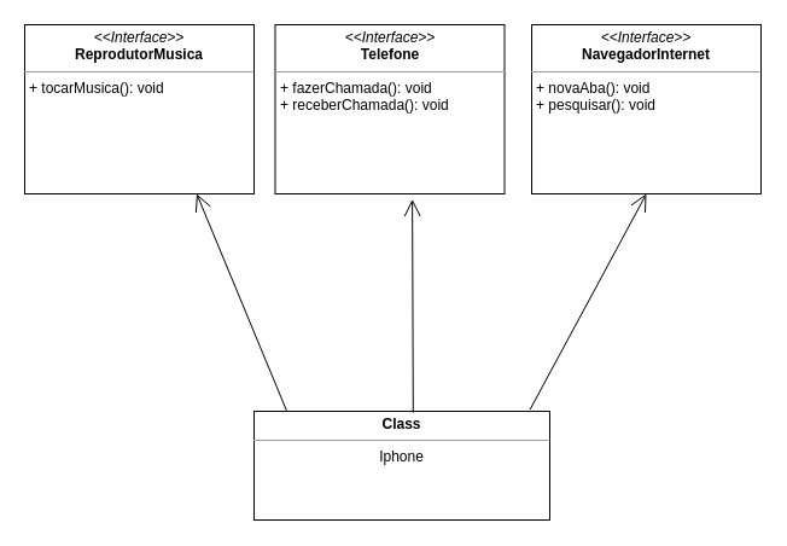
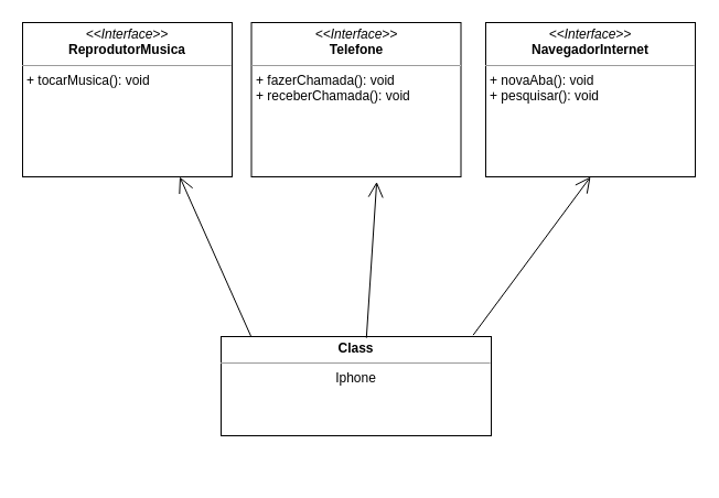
  <mxCell id="0" />
  <mxCell id="1" parent="0" />
- <mxCell id="2" value="&lt;p style=&quot;margin: 4px 0px 0px;&quot;&gt;&lt;b&gt;Class&lt;/b&gt;&lt;/p&gt;&lt;hr size=&quot;1&quot;&gt;&lt;div style=&quot;height:2px;&quot;&gt;Iphone&lt;/div&gt;" style="verticalAlign=middle;align=center;overflow=fill;fontSize=12;fontFamily=Helvetica;html=1;whiteSpace=wrap;" vertex="1" parent="1"><mxGeometry x="210" y="340" width="245" height="90" as="geometry" /></mxCell>
+ <mxCell id="2" value="&lt;p style=&quot;margin: 4px 0px 0px;&quot;&gt;&lt;b&gt;Class&lt;/b&gt;&lt;/p&gt;&lt;hr size=&quot;1&quot;&gt;&lt;div style=&quot;height:2px;&quot;&gt;Iphone&lt;/div&gt;" style="verticalAlign=middle;align=center;overflow=fill;fontSize=12;fontFamily=Helvetica;html=1;whiteSpace=wrap;" vertex="1" parent="1"><mxGeometry x="200" y="305" width="245" height="90" as="geometry" /></mxCell>
  <mxCell id="3" value="" style="endArrow=open;endFill=1;endSize=12;html=1;rounded=0;exitX=0.538;exitY=0.013;exitDx=0;exitDy=0;exitPerimeter=0;entryX=0.598;entryY=1.032;entryDx=0;entryDy=0;entryPerimeter=0;" edge="1" parent="1" source="2" target="6"><mxGeometry width="160" relative="1" as="geometry"><mxPoint x="210" y="330" as="sourcePoint" /><mxPoint x="326.355" y="160" as="targetPoint" /></mxGeometry></mxCell>
  <mxCell id="4" value="" style="endArrow=open;endFill=1;endSize=12;html=1;rounded=0;exitX=0.933;exitY=-0.015;exitDx=0;exitDy=0;exitPerimeter=0;entryX=0.5;entryY=1;entryDx=0;entryDy=0;" edge="1" parent="1" source="2" target="7"><mxGeometry width="160" relative="1" as="geometry"><mxPoint x="210" y="330" as="sourcePoint" /><mxPoint x="521.576" y="160" as="targetPoint" /></mxGeometry></mxCell>
  <mxCell id="5" value="&lt;p style=&quot;margin:0px;margin-top:4px;text-align:center;&quot;&gt;&lt;i&gt;&amp;lt;&amp;lt;Interface&amp;gt;&amp;gt;&lt;/i&gt;&lt;br&gt;&lt;b&gt;ReprodutorMusica&lt;/b&gt;&lt;/p&gt;&lt;hr size=&quot;1&quot;&gt;&lt;p style=&quot;margin:0px;margin-left:4px;&quot;&gt;+ tocarMusica(): void&lt;br&gt;&lt;/p&gt;" style="verticalAlign=top;align=left;overflow=fill;fontSize=12;fontFamily=Helvetica;html=1;whiteSpace=wrap;" vertex="1" parent="1"><mxGeometry x="20" y="20" width="190" height="140" as="geometry" /></mxCell>
  <mxCell id="6" value="&lt;p style=&quot;margin:0px;margin-top:4px;text-align:center;&quot;&gt;&lt;i&gt;&amp;lt;&amp;lt;Interface&amp;gt;&amp;gt;&lt;/i&gt;&lt;br&gt;&lt;b&gt;Telefone&lt;/b&gt;&lt;/p&gt;&lt;hr size=&quot;1&quot;&gt;&lt;p style=&quot;margin:0px;margin-left:4px;&quot;&gt;+ fazerChamada(): void&lt;br&gt;&lt;/p&gt;&lt;p style=&quot;margin:0px;margin-left:4px;&quot;&gt;+ receberChamada(): void&lt;br&gt;&lt;/p&gt;" style="verticalAlign=top;align=left;overflow=fill;fontSize=12;fontFamily=Helvetica;html=1;whiteSpace=wrap;" vertex="1" parent="1"><mxGeometry x="227.5" y="20" width="190" height="140" as="geometry" /></mxCell>
  <mxCell id="7" value="&lt;p style=&quot;margin:0px;margin-top:4px;text-align:center;&quot;&gt;&lt;i&gt;&amp;lt;&amp;lt;Interface&amp;gt;&amp;gt;&lt;/i&gt;&lt;br&gt;&lt;b&gt;NavegadorInternet&lt;/b&gt;&lt;/p&gt;&lt;hr size=&quot;1&quot;&gt;&lt;p style=&quot;margin:0px;margin-left:4px;&quot;&gt;+ novaAba(): void&lt;br&gt;&lt;/p&gt;&lt;p style=&quot;margin:0px;margin-left:4px;&quot;&gt;+ pesquisar(): void&lt;br&gt;&lt;/p&gt;" style="verticalAlign=top;align=left;overflow=fill;fontSize=12;fontFamily=Helvetica;html=1;whiteSpace=wrap;" vertex="1" parent="1"><mxGeometry x="440" y="20" width="190" height="140" as="geometry" /></mxCell>
  <mxCell id="8" value="" style="endArrow=open;endFill=1;endSize=12;html=1;rounded=0;entryX=0.75;entryY=1;entryDx=0;entryDy=0;exitX=0.11;exitY=-0.006;exitDx=0;exitDy=0;exitPerimeter=0;" edge="1" parent="1" source="2" target="5"><mxGeometry width="160" relative="1" as="geometry"><mxPoint x="210" y="330" as="sourcePoint" /><mxPoint x="370" y="330" as="targetPoint" /></mxGeometry></mxCell>
